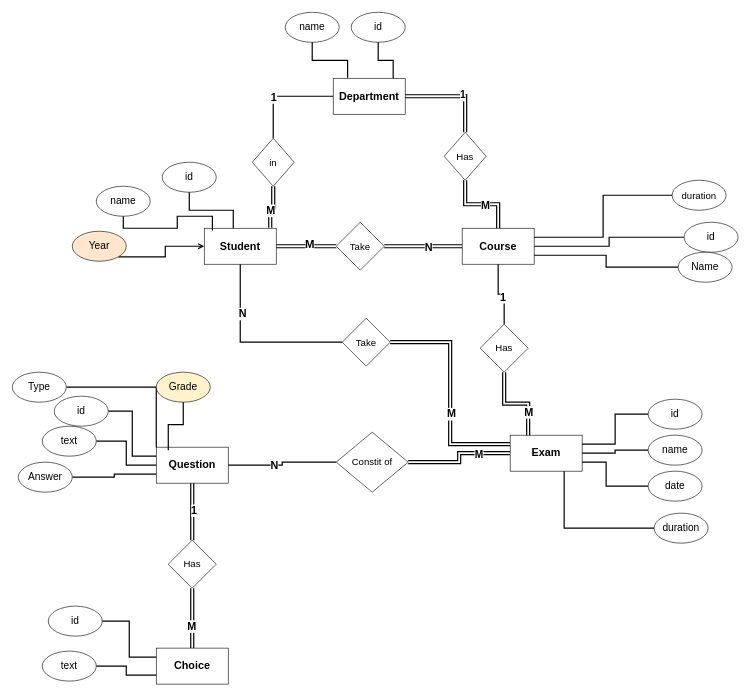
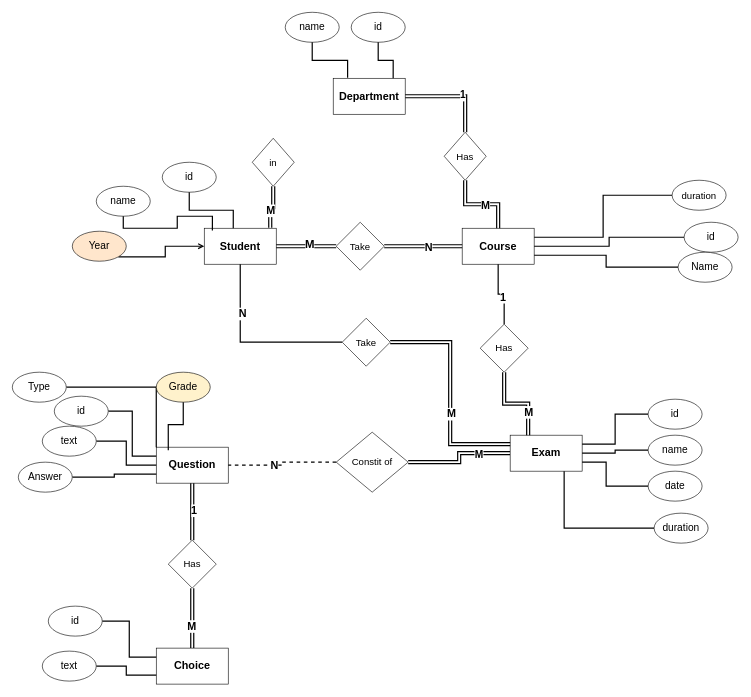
  <mxCell id="0" />
  <mxCell id="1" parent="0" />
  <mxCell id="2" value="&lt;font style=&quot;font-size: 18px;&quot;&gt;&lt;b&gt;Student&lt;/b&gt;&lt;/font&gt;" style="rounded=0;whiteSpace=wrap;html=1;" vertex="1" parent="1"><mxGeometry x="340" y="380" width="120" height="60" as="geometry" /></mxCell>
  <mxCell id="3" value="&lt;b&gt;&lt;font style=&quot;font-size: 18px;&quot;&gt;Course&lt;/font&gt;&lt;/b&gt;" style="rounded=0;whiteSpace=wrap;html=1;" vertex="1" parent="1"><mxGeometry x="770" y="380" width="120" height="60" as="geometry" /></mxCell>
  <mxCell id="4" value="&lt;font style=&quot;font-size: 17px;&quot;&gt;name&lt;/font&gt;" style="ellipse;whiteSpace=wrap;html=1;" vertex="1" parent="1"><mxGeometry x="160" y="310" width="90" height="50" as="geometry" /></mxCell>
  <mxCell id="5" value="&lt;font style=&quot;font-size: 17px;&quot;&gt;id&lt;/font&gt;" style="ellipse;whiteSpace=wrap;html=1;" vertex="1" parent="1"><mxGeometry x="270" y="270" width="90" height="50" as="geometry" /></mxCell>
  <mxCell id="6" style="edgeStyle=orthogonalEdgeStyle;rounded=0;orthogonalLoop=1;jettySize=auto;html=1;exitX=0.5;exitY=1;exitDx=0;exitDy=0;entryX=0.403;entryY=0;entryDx=0;entryDy=0;entryPerimeter=0;endArrow=none;startFill=0;strokeWidth=2;" edge="1" parent="1" source="5" target="2"><mxGeometry relative="1" as="geometry" /></mxCell>
  <mxCell id="7" style="edgeStyle=orthogonalEdgeStyle;rounded=0;orthogonalLoop=1;jettySize=auto;html=1;exitX=0.5;exitY=1;exitDx=0;exitDy=0;entryX=0.113;entryY=0.06;entryDx=0;entryDy=0;entryPerimeter=0;endArrow=none;startFill=0;strokeWidth=2;" edge="1" parent="1" source="4" target="2"><mxGeometry relative="1" as="geometry" /></mxCell>
  <mxCell id="8" style="edgeStyle=orthogonalEdgeStyle;rounded=0;orthogonalLoop=1;jettySize=auto;html=1;exitX=1;exitY=1;exitDx=0;exitDy=0;entryX=0;entryY=0.5;entryDx=0;entryDy=0;endArrow=open;startFill=0;strokeWidth=2;" edge="1" parent="1" source="9" target="2"><mxGeometry relative="1" as="geometry" /></mxCell>
  <mxCell id="9" value="&lt;font style=&quot;font-size: 17px;&quot;&gt;Year&lt;/font&gt;" style="ellipse;whiteSpace=wrap;html=1;fillColor=#ffe6cc;" vertex="1" parent="1"><mxGeometry x="120" y="385" width="90" height="50" as="geometry" /></mxCell>
  <mxCell id="10" style="edgeStyle=orthogonalEdgeStyle;rounded=0;orthogonalLoop=1;jettySize=auto;html=1;exitX=0;exitY=0.5;exitDx=0;exitDy=0;entryX=1;entryY=0.5;entryDx=0;entryDy=0;endArrow=none;startFill=0;strokeWidth=2;" edge="1" parent="1" source="11" target="3"><mxGeometry relative="1" as="geometry" /></mxCell>
  <mxCell id="11" value="&lt;font style=&quot;font-size: 17px;&quot;&gt;id&lt;/font&gt;" style="ellipse;whiteSpace=wrap;html=1;" vertex="1" parent="1"><mxGeometry x="1140" y="370" width="90" height="50" as="geometry" /></mxCell>
  <mxCell id="12" style="edgeStyle=orthogonalEdgeStyle;rounded=0;orthogonalLoop=1;jettySize=auto;html=1;exitX=0;exitY=0.5;exitDx=0;exitDy=0;entryX=1;entryY=0.75;entryDx=0;entryDy=0;endArrow=none;startFill=0;strokeWidth=2;" edge="1" parent="1" source="13" target="3"><mxGeometry relative="1" as="geometry" /></mxCell>
  <mxCell id="13" value="&lt;font style=&quot;font-size: 17px;&quot;&gt;Name&lt;/font&gt;" style="ellipse;whiteSpace=wrap;html=1;" vertex="1" parent="1"><mxGeometry x="1130" y="420" width="90" height="50" as="geometry" /></mxCell>
  <mxCell id="14" style="edgeStyle=orthogonalEdgeStyle;rounded=0;orthogonalLoop=1;jettySize=auto;html=1;exitX=0;exitY=0.5;exitDx=0;exitDy=0;entryX=1;entryY=0.25;entryDx=0;entryDy=0;endArrow=none;startFill=0;strokeWidth=2;" edge="1" parent="1" source="15" target="3"><mxGeometry relative="1" as="geometry" /></mxCell>
  <mxCell id="15" value="&lt;font style=&quot;font-size: 16px;&quot;&gt;duration&lt;/font&gt;" style="ellipse;whiteSpace=wrap;html=1;" vertex="1" parent="1"><mxGeometry x="1120" y="300" width="90" height="50" as="geometry" /></mxCell>
  <mxCell id="16" value="&lt;font style=&quot;font-size: 18px;&quot;&gt;&lt;b&gt;Department&lt;/b&gt;&lt;/font&gt;" style="rounded=0;whiteSpace=wrap;html=1;" vertex="1" parent="1"><mxGeometry x="555" y="130" width="120" height="60" as="geometry" /></mxCell>
  <mxCell id="17" value="&lt;font style=&quot;font-size: 17px;&quot;&gt;id&lt;/font&gt;" style="ellipse;whiteSpace=wrap;html=1;" vertex="1" parent="1"><mxGeometry x="585" y="20" width="90" height="50" as="geometry" /></mxCell>
  <mxCell id="18" value="&lt;font style=&quot;font-size: 17px;&quot;&gt;name&lt;/font&gt;" style="ellipse;whiteSpace=wrap;html=1;" vertex="1" parent="1"><mxGeometry x="475" y="20" width="90" height="50" as="geometry" /></mxCell>
  <mxCell id="19" style="edgeStyle=orthogonalEdgeStyle;rounded=0;orthogonalLoop=1;jettySize=auto;html=1;exitX=0.5;exitY=1;exitDx=0;exitDy=0;entryX=0.833;entryY=0;entryDx=0;entryDy=0;entryPerimeter=0;endArrow=none;startFill=0;strokeWidth=2;" edge="1" parent="1" source="17" target="16"><mxGeometry relative="1" as="geometry" /></mxCell>
  <mxCell id="20" style="edgeStyle=orthogonalEdgeStyle;rounded=0;orthogonalLoop=1;jettySize=auto;html=1;exitX=0.5;exitY=1;exitDx=0;exitDy=0;entryX=0.2;entryY=-0.013;entryDx=0;entryDy=0;entryPerimeter=0;strokeWidth=2;endArrow=none;startFill=0;" edge="1" parent="1" source="18" target="16"><mxGeometry relative="1" as="geometry" /></mxCell>
- <mxCell id="21" style="edgeStyle=orthogonalEdgeStyle;rounded=0;orthogonalLoop=1;jettySize=auto;html=1;exitX=0.5;exitY=0;exitDx=0;exitDy=0;entryX=0;entryY=0.5;entryDx=0;entryDy=0;endArrow=none;startFill=0;strokeWidth=2;" edge="1" parent="1" source="23" target="16"><mxGeometry relative="1" as="geometry" /></mxCell>
- <mxCell id="22" value="1" style="edgeLabel;html=1;align=center;verticalAlign=middle;resizable=0;points=[];fontSize=18;fontStyle=1" vertex="1" connectable="0" parent="21"><mxGeometry x="-0.203" relative="1" as="geometry"><mxPoint y="-1" as="offset" /></mxGeometry></mxCell>
  <mxCell id="23" value="&lt;font style=&quot;font-size: 16px;&quot;&gt;in&lt;/font&gt;" style="rhombus;whiteSpace=wrap;html=1;" vertex="1" parent="1"><mxGeometry x="420" y="230" width="70" height="80" as="geometry" /></mxCell>
  <mxCell id="24" style="edgeStyle=orthogonalEdgeStyle;rounded=0;orthogonalLoop=1;jettySize=auto;html=1;exitX=0;exitY=0.5;exitDx=0;exitDy=0;entryX=1;entryY=0.5;entryDx=0;entryDy=0;shape=link;strokeWidth=2;" edge="1" parent="1" source="28" target="2"><mxGeometry relative="1" as="geometry" /></mxCell>
  <mxCell id="25" value="M" style="edgeLabel;html=1;align=center;verticalAlign=middle;resizable=0;points=[];fontSize=19;fontStyle=1" vertex="1" connectable="0" parent="24"><mxGeometry x="-0.1" y="-4" relative="1" as="geometry"><mxPoint as="offset" /></mxGeometry></mxCell>
  <mxCell id="26" style="edgeStyle=orthogonalEdgeStyle;rounded=0;orthogonalLoop=1;jettySize=auto;html=1;exitX=1;exitY=0.5;exitDx=0;exitDy=0;shape=link;strokeWidth=2;" edge="1" parent="1" source="28" target="3"><mxGeometry relative="1" as="geometry"><Array as="points"><mxPoint x="710" y="410" /><mxPoint x="710" y="410" /></Array></mxGeometry></mxCell>
  <mxCell id="27" value="N" style="edgeLabel;html=1;align=center;verticalAlign=middle;resizable=0;points=[];fontSize=18;fontStyle=1" vertex="1" connectable="0" parent="26"><mxGeometry x="0.128" y="-2" relative="1" as="geometry"><mxPoint as="offset" /></mxGeometry></mxCell>
  <mxCell id="28" value="&lt;font style=&quot;font-size: 16px;&quot;&gt;Take&lt;/font&gt;" style="rhombus;whiteSpace=wrap;html=1;" vertex="1" parent="1"><mxGeometry x="560" y="370" width="80" height="80" as="geometry" /></mxCell>
  <mxCell id="29" style="edgeStyle=orthogonalEdgeStyle;rounded=0;orthogonalLoop=1;jettySize=auto;html=1;exitX=0.5;exitY=1;exitDx=0;exitDy=0;entryX=0.917;entryY=-0.013;entryDx=0;entryDy=0;entryPerimeter=0;shape=link;strokeWidth=2;" edge="1" parent="1" source="23" target="2"><mxGeometry relative="1" as="geometry" /></mxCell>
  <mxCell id="30" value="&lt;font style=&quot;font-size: 18px;&quot;&gt;M&lt;/font&gt;" style="edgeLabel;html=1;align=center;verticalAlign=middle;resizable=0;points=[];fontStyle=1" vertex="1" connectable="0" parent="29"><mxGeometry x="0.243" relative="1" as="geometry"><mxPoint as="offset" /></mxGeometry></mxCell>
  <mxCell id="31" style="edgeStyle=orthogonalEdgeStyle;rounded=0;orthogonalLoop=1;jettySize=auto;html=1;exitX=0;exitY=0.5;exitDx=0;exitDy=0;entryX=1;entryY=0.5;entryDx=0;entryDy=0;strokeWidth=2;endArrow=none;startFill=0;shape=link;" edge="1" parent="1" source="33" target="70"><mxGeometry relative="1" as="geometry" /></mxCell>
  <mxCell id="32" value="M" style="edgeLabel;html=1;align=center;verticalAlign=middle;resizable=0;points=[];fontSize=17;fontStyle=1" vertex="1" connectable="0" parent="31"><mxGeometry x="-0.427" y="2" relative="1" as="geometry"><mxPoint as="offset" /></mxGeometry></mxCell>
  <mxCell id="33" value="&lt;b&gt;&lt;font style=&quot;font-size: 18px;&quot;&gt;Exam&lt;/font&gt;&lt;/b&gt;" style="rounded=0;whiteSpace=wrap;html=1;" vertex="1" parent="1"><mxGeometry x="850" y="725" width="120" height="60" as="geometry" /></mxCell>
  <mxCell id="34" style="edgeStyle=orthogonalEdgeStyle;rounded=0;orthogonalLoop=1;jettySize=auto;html=1;exitX=0;exitY=0.5;exitDx=0;exitDy=0;entryX=1;entryY=0.25;entryDx=0;entryDy=0;endArrow=none;startFill=0;strokeWidth=2;" edge="1" parent="1" source="35" target="33"><mxGeometry relative="1" as="geometry" /></mxCell>
  <mxCell id="35" value="&lt;font style=&quot;font-size: 17px;&quot;&gt;id&lt;/font&gt;" style="ellipse;whiteSpace=wrap;html=1;" vertex="1" parent="1"><mxGeometry x="1080" y="665" width="90" height="50" as="geometry" /></mxCell>
  <mxCell id="36" style="edgeStyle=orthogonalEdgeStyle;rounded=0;orthogonalLoop=1;jettySize=auto;html=1;exitX=0;exitY=0.5;exitDx=0;exitDy=0;entryX=1;entryY=0.5;entryDx=0;entryDy=0;strokeWidth=2;endArrow=none;startFill=0;" edge="1" parent="1" source="37" target="33"><mxGeometry relative="1" as="geometry" /></mxCell>
  <mxCell id="37" value="&lt;span style=&quot;font-size: 17px;&quot;&gt;name&lt;/span&gt;" style="ellipse;whiteSpace=wrap;html=1;" vertex="1" parent="1"><mxGeometry x="1080" y="725" width="90" height="50" as="geometry" /></mxCell>
  <mxCell id="38" value="&lt;font style=&quot;font-size: 17px;&quot;&gt;date&lt;/font&gt;" style="ellipse;whiteSpace=wrap;html=1;" vertex="1" parent="1"><mxGeometry x="1080" y="785" width="90" height="50" as="geometry" /></mxCell>
  <mxCell id="39" style="edgeStyle=orthogonalEdgeStyle;rounded=0;orthogonalLoop=1;jettySize=auto;html=1;exitX=0;exitY=0.5;exitDx=0;exitDy=0;entryX=1;entryY=0.75;entryDx=0;entryDy=0;strokeWidth=2;endArrow=none;startFill=0;" edge="1" parent="1" source="38" target="33"><mxGeometry relative="1" as="geometry"><Array as="points"><mxPoint x="1010" y="810" /><mxPoint x="1010" y="770" /></Array></mxGeometry></mxCell>
  <mxCell id="40" style="edgeStyle=orthogonalEdgeStyle;rounded=0;orthogonalLoop=1;jettySize=auto;html=1;exitX=0;exitY=0.5;exitDx=0;exitDy=0;entryX=0.75;entryY=1;entryDx=0;entryDy=0;strokeWidth=2;endArrow=none;startFill=0;" edge="1" parent="1" source="41" target="33"><mxGeometry relative="1" as="geometry" /></mxCell>
  <mxCell id="41" value="&lt;font style=&quot;font-size: 17px;&quot;&gt;duration&lt;/font&gt;" style="ellipse;whiteSpace=wrap;html=1;" vertex="1" parent="1"><mxGeometry x="1090" y="855" width="90" height="50" as="geometry" /></mxCell>
  <mxCell id="42" value="&lt;b&gt;&lt;font style=&quot;font-size: 18px;&quot;&gt;Question&lt;/font&gt;&lt;/b&gt;" style="rounded=0;whiteSpace=wrap;html=1;" vertex="1" parent="1"><mxGeometry x="260" y="745" width="120" height="60" as="geometry" /></mxCell>
  <mxCell id="43" value="&lt;b&gt;&lt;font style=&quot;font-size: 18px;&quot;&gt;Choice&lt;/font&gt;&lt;/b&gt;" style="rounded=0;whiteSpace=wrap;html=1;" vertex="1" parent="1"><mxGeometry x="260" y="1080" width="120" height="60" as="geometry" /></mxCell>
  <mxCell id="44" style="edgeStyle=orthogonalEdgeStyle;rounded=0;orthogonalLoop=1;jettySize=auto;html=1;exitX=1;exitY=0.5;exitDx=0;exitDy=0;entryX=0;entryY=0.25;entryDx=0;entryDy=0;endArrow=none;startFill=0;strokeWidth=2;" edge="1" parent="1" source="45" target="42"><mxGeometry relative="1" as="geometry" /></mxCell>
  <mxCell id="45" value="&lt;font style=&quot;font-size: 17px;&quot;&gt;id&lt;/font&gt;" style="ellipse;whiteSpace=wrap;html=1;" vertex="1" parent="1"><mxGeometry x="90" y="660" width="90" height="50" as="geometry" /></mxCell>
  <mxCell id="46" style="edgeStyle=orthogonalEdgeStyle;rounded=0;orthogonalLoop=1;jettySize=auto;html=1;exitX=1;exitY=0.5;exitDx=0;exitDy=0;entryX=0;entryY=0.5;entryDx=0;entryDy=0;endArrow=none;startFill=0;strokeWidth=2;" edge="1" parent="1" source="47" target="42"><mxGeometry relative="1" as="geometry" /></mxCell>
  <mxCell id="47" value="&lt;font style=&quot;font-size: 17px;&quot;&gt;text&lt;/font&gt;" style="ellipse;whiteSpace=wrap;html=1;" vertex="1" parent="1"><mxGeometry x="70" y="710" width="90" height="50" as="geometry" /></mxCell>
  <mxCell id="48" style="edgeStyle=orthogonalEdgeStyle;rounded=0;orthogonalLoop=1;jettySize=auto;html=1;exitX=1;exitY=0.5;exitDx=0;exitDy=0;entryX=0;entryY=0.75;entryDx=0;entryDy=0;endArrow=none;startFill=0;strokeWidth=2;" edge="1" parent="1" source="49" target="42"><mxGeometry relative="1" as="geometry" /></mxCell>
  <mxCell id="49" value="&lt;font style=&quot;font-size: 17px;&quot;&gt;Answer&lt;/font&gt;" style="ellipse;whiteSpace=wrap;html=1;" vertex="1" parent="1"><mxGeometry x="30" y="770" width="90" height="50" as="geometry" /></mxCell>
  <mxCell id="50" style="edgeStyle=orthogonalEdgeStyle;rounded=0;orthogonalLoop=1;jettySize=auto;html=1;exitX=1;exitY=0.5;exitDx=0;exitDy=0;entryX=0;entryY=0;entryDx=0;entryDy=0;endArrow=none;startFill=0;strokeWidth=2;" edge="1" parent="1" source="51" target="42"><mxGeometry relative="1" as="geometry" /></mxCell>
  <mxCell id="51" value="&lt;font style=&quot;font-size: 17px;&quot;&gt;Type&lt;/font&gt;" style="ellipse;whiteSpace=wrap;html=1;" vertex="1" parent="1"><mxGeometry x="20" y="620" width="90" height="50" as="geometry" /></mxCell>
  <mxCell id="52" value="&lt;font style=&quot;font-size: 17px;&quot;&gt;Grade&lt;/font&gt;" style="ellipse;whiteSpace=wrap;html=1;fillColor=#fff2cc;" vertex="1" parent="1"><mxGeometry x="260" y="620" width="90" height="50" as="geometry" /></mxCell>
  <mxCell id="53" style="edgeStyle=orthogonalEdgeStyle;rounded=0;orthogonalLoop=1;jettySize=auto;html=1;exitX=0.5;exitY=1;exitDx=0;exitDy=0;entryX=0.167;entryY=0.083;entryDx=0;entryDy=0;entryPerimeter=0;endArrow=none;startFill=0;strokeWidth=2;" edge="1" parent="1" source="52" target="42"><mxGeometry relative="1" as="geometry" /></mxCell>
  <mxCell id="54" style="edgeStyle=orthogonalEdgeStyle;rounded=0;orthogonalLoop=1;jettySize=auto;html=1;exitX=0.5;exitY=1;exitDx=0;exitDy=0;entryX=0.5;entryY=0;entryDx=0;entryDy=0;endArrow=none;startFill=0;strokeWidth=2;shape=link;" edge="1" parent="1" source="58" target="3"><mxGeometry relative="1" as="geometry" /></mxCell>
  <mxCell id="55" value="M" style="edgeLabel;html=1;align=center;verticalAlign=middle;resizable=0;points=[];fontSize=18;fontStyle=1" vertex="1" connectable="0" parent="54"><mxGeometry x="0.075" y="-2" relative="1" as="geometry"><mxPoint as="offset" /></mxGeometry></mxCell>
  <mxCell id="56" style="edgeStyle=orthogonalEdgeStyle;rounded=0;orthogonalLoop=1;jettySize=auto;html=1;exitX=0.5;exitY=0;exitDx=0;exitDy=0;entryX=1;entryY=0.5;entryDx=0;entryDy=0;endArrow=none;startFill=0;strokeWidth=2;shape=link;" edge="1" parent="1" source="58" target="16"><mxGeometry relative="1" as="geometry" /></mxCell>
  <mxCell id="57" value="1" style="edgeLabel;html=1;align=center;verticalAlign=middle;resizable=0;points=[];fontStyle=1;fontSize=17;" vertex="1" connectable="0" parent="56"><mxGeometry x="-0.193" y="-3" relative="1" as="geometry"><mxPoint as="offset" /></mxGeometry></mxCell>
  <mxCell id="58" value="&lt;span style=&quot;font-size: 16px;&quot;&gt;Has&lt;/span&gt;" style="rhombus;whiteSpace=wrap;html=1;" vertex="1" parent="1"><mxGeometry x="740" y="220" width="70" height="80" as="geometry" /></mxCell>
  <mxCell id="59" style="edgeStyle=orthogonalEdgeStyle;rounded=0;orthogonalLoop=1;jettySize=auto;html=1;exitX=1;exitY=0.5;exitDx=0;exitDy=0;entryX=0;entryY=0.25;entryDx=0;entryDy=0;endArrow=none;startFill=0;strokeWidth=2;" edge="1" parent="1" source="60" target="43"><mxGeometry relative="1" as="geometry" /></mxCell>
  <mxCell id="60" value="&lt;font style=&quot;font-size: 17px;&quot;&gt;id&lt;/font&gt;" style="ellipse;whiteSpace=wrap;html=1;" vertex="1" parent="1"><mxGeometry x="80" y="1010" width="90" height="50" as="geometry" /></mxCell>
  <mxCell id="61" style="edgeStyle=orthogonalEdgeStyle;rounded=0;orthogonalLoop=1;jettySize=auto;html=1;exitX=1;exitY=0.5;exitDx=0;exitDy=0;entryX=0;entryY=0.75;entryDx=0;entryDy=0;endArrow=none;startFill=0;strokeWidth=2;" edge="1" parent="1" source="62" target="43"><mxGeometry relative="1" as="geometry" /></mxCell>
  <mxCell id="62" value="&lt;font style=&quot;font-size: 17px;&quot;&gt;text&lt;/font&gt;" style="ellipse;whiteSpace=wrap;html=1;" vertex="1" parent="1"><mxGeometry x="70" y="1085" width="90" height="50" as="geometry" /></mxCell>
  <mxCell id="63" style="edgeStyle=orthogonalEdgeStyle;rounded=0;orthogonalLoop=1;jettySize=auto;html=1;exitX=0.5;exitY=0;exitDx=0;exitDy=0;endArrow=none;startFill=0;strokeWidth=2;shape=link;" edge="1" parent="1" source="67" target="42"><mxGeometry relative="1" as="geometry" /></mxCell>
  <mxCell id="64" value="1" style="edgeLabel;html=1;align=center;verticalAlign=middle;resizable=0;points=[];fontSize=18;fontStyle=1" vertex="1" connectable="0" parent="63"><mxGeometry x="0.032" y="-2" relative="1" as="geometry"><mxPoint y="-1" as="offset" /></mxGeometry></mxCell>
  <mxCell id="65" style="edgeStyle=orthogonalEdgeStyle;rounded=0;orthogonalLoop=1;jettySize=auto;html=1;exitX=0.5;exitY=1;exitDx=0;exitDy=0;entryX=0.5;entryY=0;entryDx=0;entryDy=0;strokeWidth=2;endArrow=none;startFill=0;shape=link;" edge="1" parent="1" source="67" target="43"><mxGeometry relative="1" as="geometry" /></mxCell>
  <mxCell id="66" value="M" style="edgeLabel;html=1;align=center;verticalAlign=middle;resizable=0;points=[];fontSize=18;fontStyle=1" vertex="1" connectable="0" parent="65"><mxGeometry x="0.287" y="-2" relative="1" as="geometry"><mxPoint y="-1" as="offset" /></mxGeometry></mxCell>
  <mxCell id="67" value="&lt;span style=&quot;font-size: 16px;&quot;&gt;Has&lt;/span&gt;" style="rhombus;whiteSpace=wrap;html=1;" vertex="1" parent="1"><mxGeometry x="280" y="900" width="80" height="80" as="geometry" /></mxCell>
- <mxCell id="68" style="edgeStyle=orthogonalEdgeStyle;rounded=0;orthogonalLoop=1;jettySize=auto;html=1;exitX=0;exitY=0.5;exitDx=0;exitDy=0;endArrow=none;startFill=0;strokeWidth=2;" edge="1" parent="1" source="70" target="42"><mxGeometry relative="1" as="geometry" /></mxCell>
+ <mxCell id="68" style="edgeStyle=orthogonalEdgeStyle;rounded=0;orthogonalLoop=1;jettySize=auto;html=1;exitX=0;exitY=0.5;exitDx=0;exitDy=0;endArrow=none;startFill=0;strokeWidth=2;dashed=1;" edge="1" parent="1" source="70" target="42"><mxGeometry relative="1" as="geometry" /></mxCell>
  <mxCell id="69" value="N" style="edgeLabel;html=1;align=center;verticalAlign=middle;resizable=0;points=[];fontStyle=1;fontSize=18;" vertex="1" connectable="0" parent="68"><mxGeometry x="0.245" y="6" relative="1" as="geometry"><mxPoint x="6" y="-6" as="offset" /></mxGeometry></mxCell>
  <mxCell id="70" value="&lt;font style=&quot;font-size: 16px;&quot;&gt;Constit of&lt;/font&gt;" style="rhombus;whiteSpace=wrap;html=1;" vertex="1" parent="1"><mxGeometry x="560" y="720" width="120" height="100" as="geometry" /></mxCell>
  <mxCell id="71" style="edgeStyle=orthogonalEdgeStyle;rounded=0;orthogonalLoop=1;jettySize=auto;html=1;exitX=0.5;exitY=0;exitDx=0;exitDy=0;entryX=0.5;entryY=1;entryDx=0;entryDy=0;endArrow=none;startFill=0;strokeWidth=2;" edge="1" parent="1" source="75" target="3"><mxGeometry relative="1" as="geometry" /></mxCell>
  <mxCell id="72" value="&lt;b&gt;&lt;font style=&quot;font-size: 18px;&quot;&gt;1&lt;/font&gt;&lt;/b&gt;" style="edgeLabel;html=1;align=center;verticalAlign=middle;resizable=0;points=[];" vertex="1" connectable="0" parent="71"><mxGeometry x="-0.184" y="3" relative="1" as="geometry"><mxPoint y="-1" as="offset" /></mxGeometry></mxCell>
  <mxCell id="73" style="edgeStyle=orthogonalEdgeStyle;rounded=0;orthogonalLoop=1;jettySize=auto;html=1;exitX=0.5;exitY=1;exitDx=0;exitDy=0;entryX=0.25;entryY=0;entryDx=0;entryDy=0;endArrow=none;startFill=0;strokeWidth=2;shape=link;" edge="1" parent="1" source="75" target="33"><mxGeometry relative="1" as="geometry" /></mxCell>
  <mxCell id="74" value="M" style="edgeLabel;html=1;align=center;verticalAlign=middle;resizable=0;points=[];fontSize=18;fontStyle=1" vertex="1" connectable="0" parent="73"><mxGeometry x="0.47" relative="1" as="geometry"><mxPoint y="-1" as="offset" /></mxGeometry></mxCell>
  <mxCell id="75" value="&lt;font style=&quot;font-size: 16px;&quot;&gt;Has&lt;/font&gt;" style="rhombus;whiteSpace=wrap;html=1;" vertex="1" parent="1"><mxGeometry x="800" y="540" width="80" height="80" as="geometry" /></mxCell>
  <mxCell id="76" style="edgeStyle=orthogonalEdgeStyle;rounded=0;orthogonalLoop=1;jettySize=auto;html=1;exitX=1;exitY=0.5;exitDx=0;exitDy=0;entryX=0;entryY=0.25;entryDx=0;entryDy=0;endArrow=none;startFill=0;strokeWidth=2;shape=link;" edge="1" parent="1" source="80" target="33"><mxGeometry relative="1" as="geometry" /></mxCell>
  <mxCell id="77" value="M" style="edgeLabel;html=1;align=center;verticalAlign=middle;resizable=0;points=[];fontSize=18;fontStyle=1" vertex="1" connectable="0" parent="76"><mxGeometry x="0.177" y="1" relative="1" as="geometry"><mxPoint y="1" as="offset" /></mxGeometry></mxCell>
  <mxCell id="78" style="edgeStyle=orthogonalEdgeStyle;rounded=0;orthogonalLoop=1;jettySize=auto;html=1;exitX=0;exitY=0.5;exitDx=0;exitDy=0;endArrow=none;startFill=0;strokeWidth=2;" edge="1" parent="1" source="80" target="2"><mxGeometry relative="1" as="geometry" /></mxCell>
  <mxCell id="79" value="N" style="edgeLabel;html=1;align=center;verticalAlign=middle;resizable=0;points=[];fontSize=18;fontStyle=1" vertex="1" connectable="0" parent="78"><mxGeometry x="0.463" y="-3" relative="1" as="geometry"><mxPoint y="1" as="offset" /></mxGeometry></mxCell>
  <mxCell id="80" value="&lt;font style=&quot;font-size: 16px;&quot;&gt;Take&lt;/font&gt;" style="rhombus;whiteSpace=wrap;html=1;" vertex="1" parent="1"><mxGeometry x="570" y="530" width="80" height="80" as="geometry" /></mxCell>
